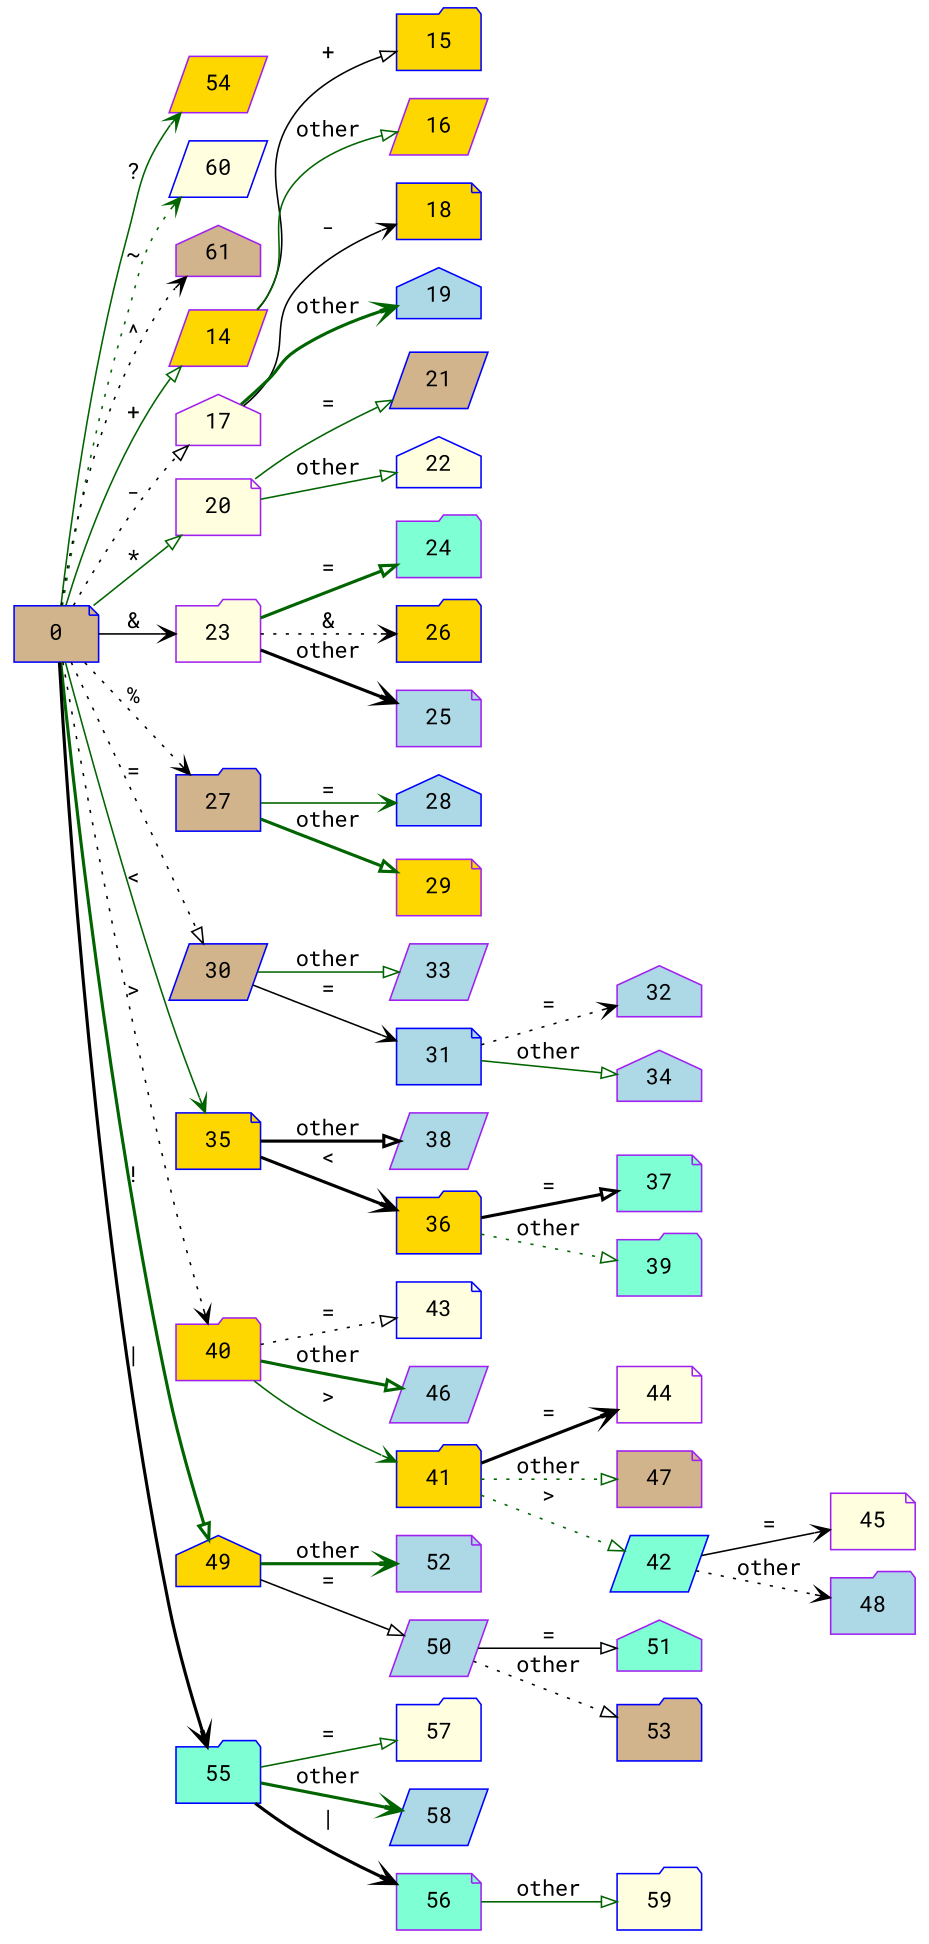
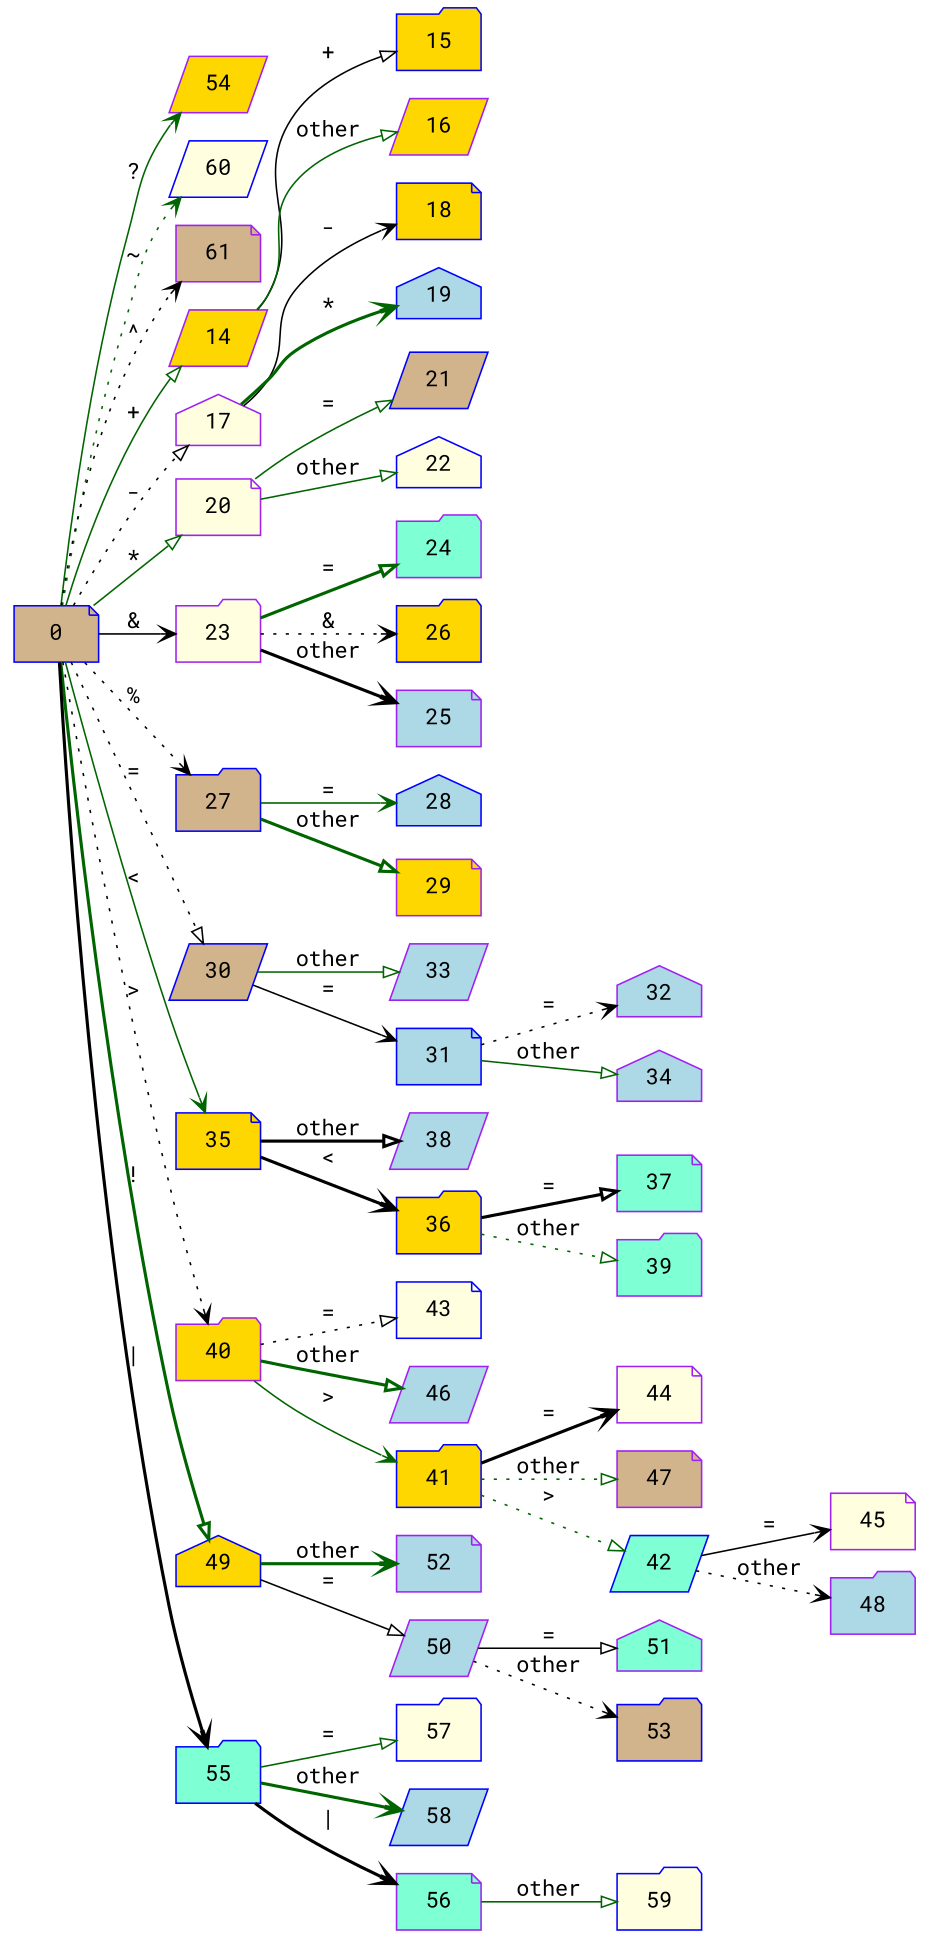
  digraph {
    fontname="Roboto Mono"
    rankdir=LR
    node [color=purple fillcolor=lightblue fontname="Roboto Mono" shape=folder style=filled]
    edge [arrowhead=onormal color=darkgreen fontname="Roboto Mono" style=solid]
    15 [color=blue fillcolor=gold]
    16 [fillcolor=gold shape=parallelogram]
    18 [color=blue fillcolor=gold shape=note]
    19 [color=blue shape=house]
    21 [color=blue fillcolor=tan shape=parallelogram]
    22 [color=blue fillcolor=lightyellow shape=house]
    24 [fillcolor=aquamarine]
    26 [color=blue fillcolor=gold]
    28 [color=blue shape=house]
    29 [fillcolor=gold shape=note]
    32 [shape=house]
    33 [shape=parallelogram]
    34 [shape=house]
    37 [fillcolor=aquamarine shape=note]
    38 [shape=parallelogram]
    39 [fillcolor=aquamarine]
    43 [color=blue fillcolor=lightyellow shape=note]
    44 [fillcolor=lightyellow shape=note]
    45 [fillcolor=lightyellow shape=note]
    46 [shape=parallelogram]
    47 [fillcolor=tan shape=note]
    48
    51 [fillcolor=aquamarine shape=house]
    53 [color=blue fillcolor=tan]
    54 [fillcolor=gold shape=parallelogram]
    57 [color=blue fillcolor=lightyellow]
    58 [color=blue shape=parallelogram]
    59 [color=blue fillcolor=lightyellow]
    60 [color=blue fillcolor=lightyellow shape=parallelogram]
-   61 [fillcolor=tan shape=house]
+   61 [fillcolor=tan shape=note]
    0 [color=blue fillcolor=tan shape=note]
    14 [fillcolor=gold shape=parallelogram]
    17 [fillcolor=lightyellow shape=house]
    20 [fillcolor=lightyellow shape=note]
    23 [fillcolor=lightyellow]
    27 [color=blue fillcolor=tan]
    30 [color=blue fillcolor=tan shape=parallelogram]
    35 [color=blue fillcolor=gold shape=note]
    40 [fillcolor=gold]
    49 [color=blue fillcolor=gold shape=house]
    55 [color=blue fillcolor=aquamarine]
    25 [shape=note]
    31 [color=blue shape=note]
    36 [color=blue fillcolor=gold]
    41 [color=blue fillcolor=gold]
    52 [shape=note]
    50 [shape=parallelogram]
    56 [fillcolor=aquamarine shape=note]
    42 [color=blue fillcolor=aquamarine shape=parallelogram]
    0 -> 54 [arrowhead=vee label="?"]
    0 -> 60 [arrowhead=vee label="~" style=dotted]
    0 -> 61 [arrowhead=vee color=black label="^" style=dotted]
    0 -> 14 [label="+"]
    0 -> 17 [color=black label="-" style=dotted]
    0 -> 20 [label="*"]
    0 -> 23 [arrowhead=vee color=black label="&"]
    0 -> 27 [arrowhead=vee color=black label="%" style=dotted]
    0 -> 30 [color=black label="=" style=dotted]
    0 -> 35 [arrowhead=vee label="<"]
    0 -> 40 [arrowhead=vee color=black label=">" style=dotted]
    0 -> 49 [label="!" style=bold]
    0 -> 55 [arrowhead=vee color=black label="|" style=bold]
    14 -> 15 [color=black label="+"]
    14 -> 16 [label=other]
    17 -> 18 [arrowhead=vee color=black label="-"]
-   17 -> 19 [arrowhead=vee label=other style=bold]
+   17 -> 19 [arrowhead=vee label="*" style=bold]
    20 -> 21 [label="="]
    20 -> 22 [label=other]
    23 -> 24 [label="=" style=bold]
    23 -> 26 [arrowhead=vee color=black label="&" style=dotted]
    23 -> 25 [arrowhead=vee color=black label=other style=bold]
    27 -> 28 [arrowhead=vee label="="]
    27 -> 29 [label=other style=bold]
    30 -> 33 [label=other]
    30 -> 31 [arrowhead=vee color=black label="="]
    35 -> 38 [color=black label=other style=bold]
    35 -> 36 [arrowhead=vee color=black label="<" style=bold]
    40 -> 43 [color=black label="=" style=dotted]
    40 -> 46 [label=other style=bold]
    40 -> 41 [arrowhead=vee label=">"]
    49 -> 52 [arrowhead=vee label=other style=bold]
    49 -> 50 [color=black label="="]
    55 -> 57 [label="="]
    55 -> 58 [arrowhead=vee label=other style=bold]
    55 -> 56 [arrowhead=vee color=black label="|" style=bold]
    31 -> 32 [arrowhead=vee color=black label="=" style=dotted]
    31 -> 34 [label=other]
    36 -> 37 [color=black label="=" style=bold]
    36 -> 39 [label=other style=dotted]
    41 -> 44 [arrowhead=vee color=black label="=" style=bold]
    41 -> 47 [label=other style=dotted]
    41 -> 42 [label=">" style=dotted]
    50 -> 51 [color=black label="="]
-   50 -> 53 [color=black label=other style=dotted]
+   50 -> 53 [arrowhead=vee color=black label=other style=dotted]
    56 -> 59 [label=other]
    42 -> 45 [arrowhead=vee color=black label="="]
    42 -> 48 [arrowhead=vee color=black label=other style=dotted]
  }
